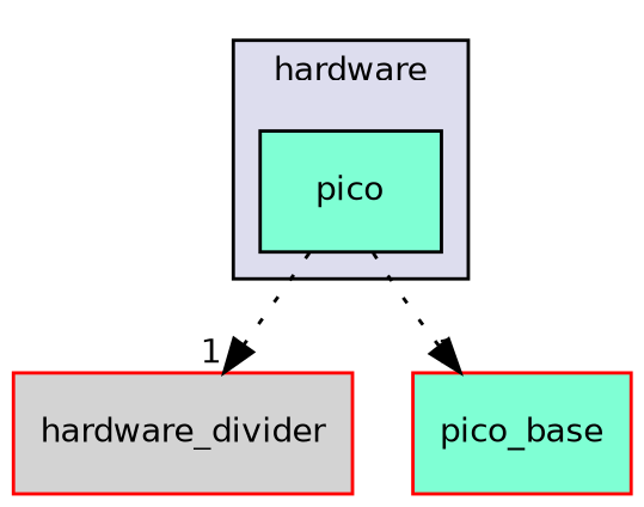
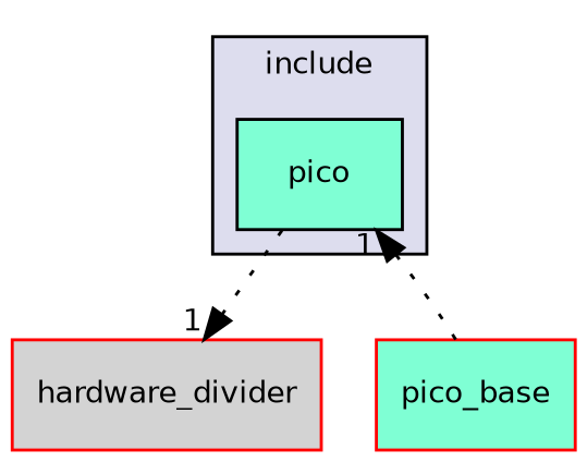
  digraph {
    compound=true
    node [fillcolor=aquamarine fontname=Helvetica fontsize=10 shape=box style=filled color=red]
    edge [headlabel=1 labeldistance=1.5 labelfontname=Helvetica labelfontsize=10 style=dotted]
    n1 [label=pico pencolor=black color=""]
    n2 [fillcolor=lightgrey label=hardware_divider]
    n3 [label=pico_base]
    subgraph cluster_1 {
      bgcolor="#ddddee"
      fontname=Helvetica
      fontsize=10
-     label=hardware
+     label=include
      pencolor=black
      n1
    }
    n1 -> n2
-   n1 -> n3
+   n3 -> n1
  }
